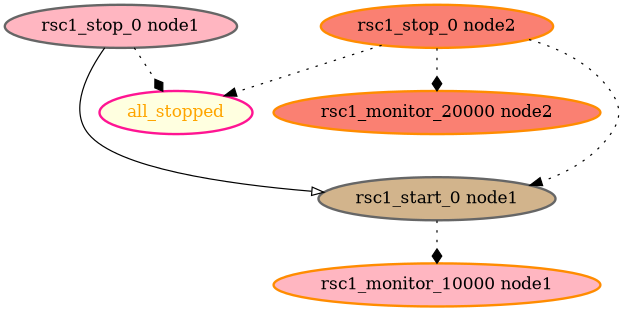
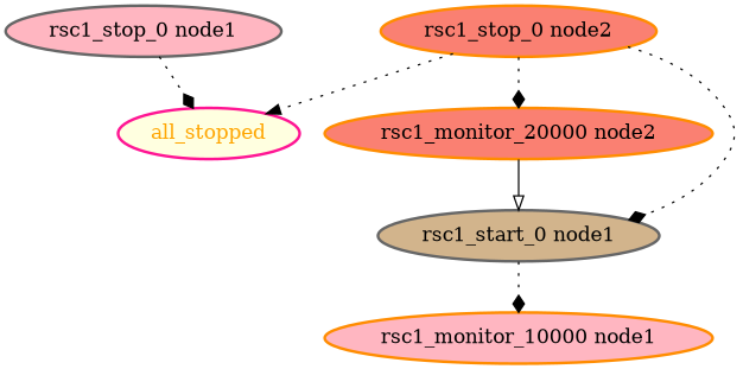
  digraph {
    node [color=darkorange fillcolor=lightpink fontcolor=black style="bold,filled"]
    edge [arrowhead=diamond style=dotted]
    all_stopped [color=deeppink fillcolor=lightyellow fontcolor=orange]
    "rsc1_monitor_10000 node1"
    "rsc1_monitor_20000 node2" [fillcolor=salmon]
    "rsc1_start_0 node1" [color=gray40 fillcolor=tan]
    "rsc1_stop_0 node1" [color=gray40]
    "rsc1_stop_0 node2" [fillcolor=salmon]
    "rsc1_start_0 node1" -> "rsc1_monitor_10000 node1"
    "rsc1_stop_0 node1" -> all_stopped
-   "rsc1_stop_0 node1" -> "rsc1_start_0 node1" [arrowhead=onormal style=solid]
+   "rsc1_monitor_20000 node2" -> "rsc1_start_0 node1" [arrowhead=onormal style=solid]
    "rsc1_stop_0 node2" -> all_stopped [arrowhead=normal]
    "rsc1_stop_0 node2" -> "rsc1_monitor_20000 node2"
-   "rsc1_stop_0 node2" -> "rsc1_start_0 node1" [arrowhead=normal]
+   "rsc1_stop_0 node2" -> "rsc1_start_0 node1"
  }
